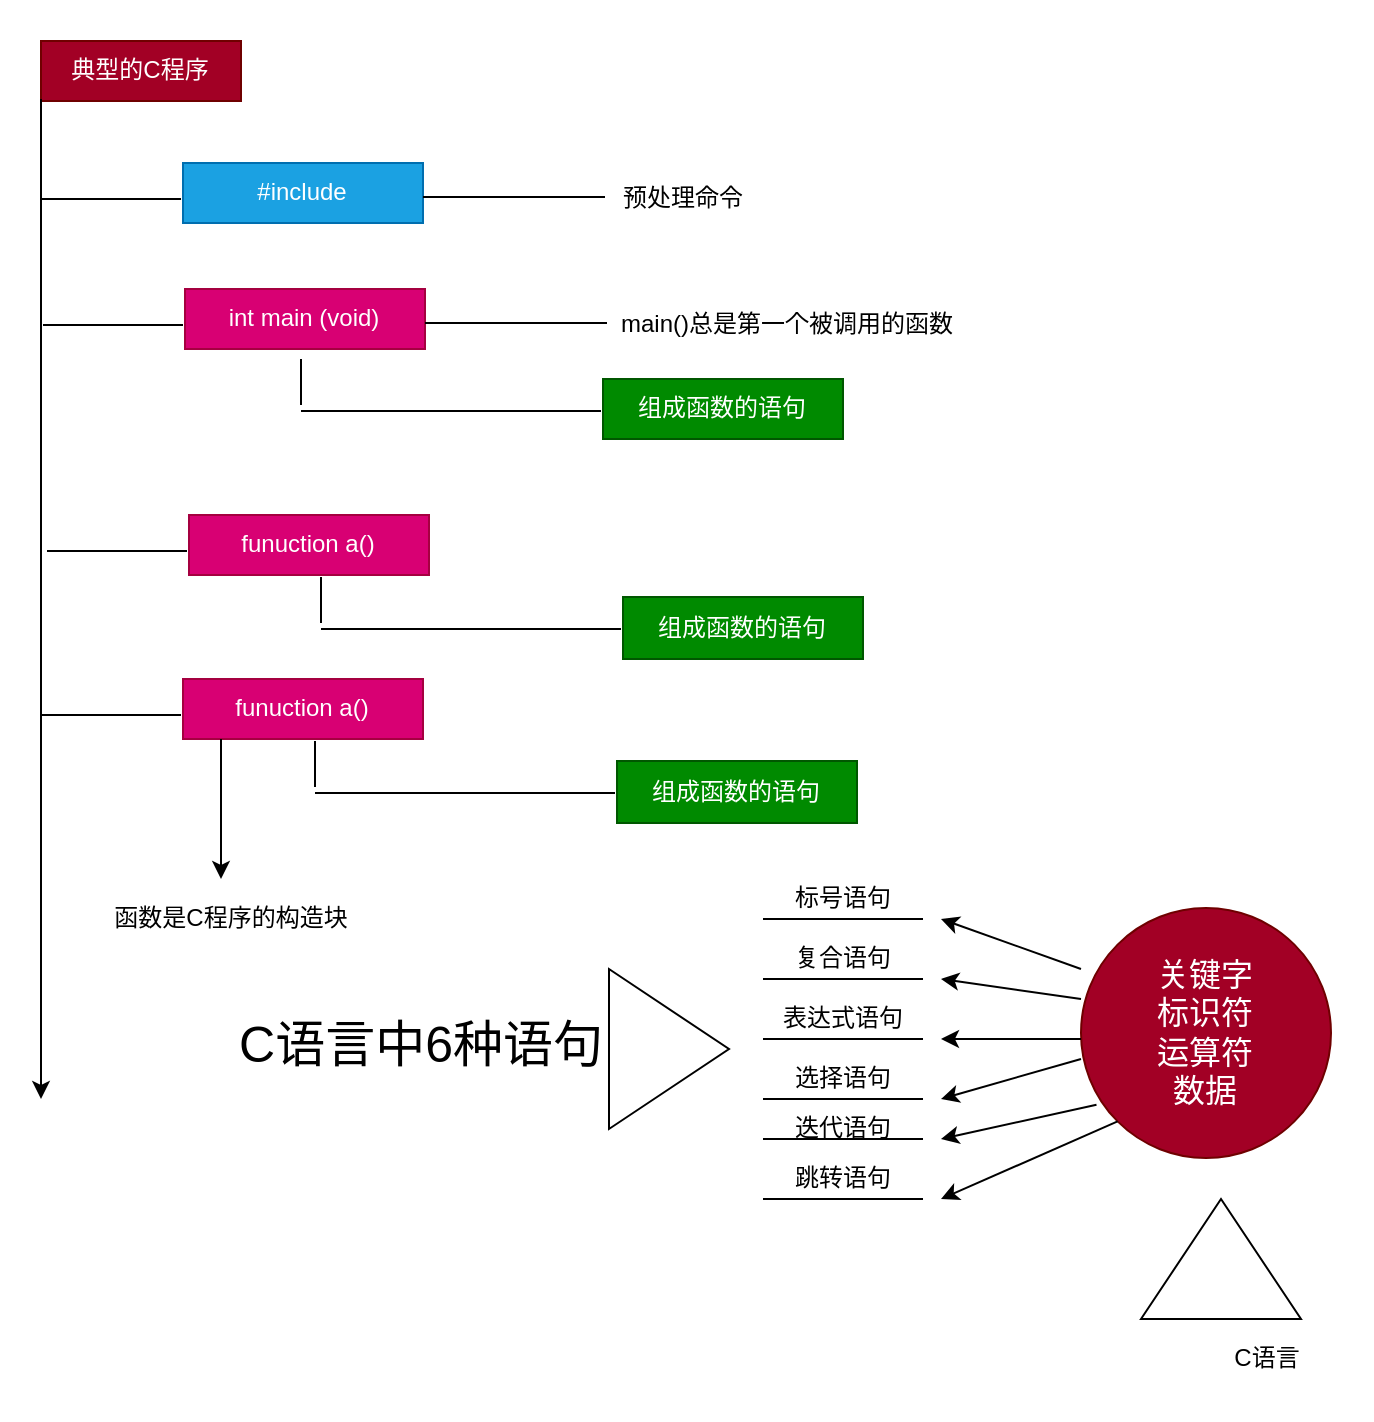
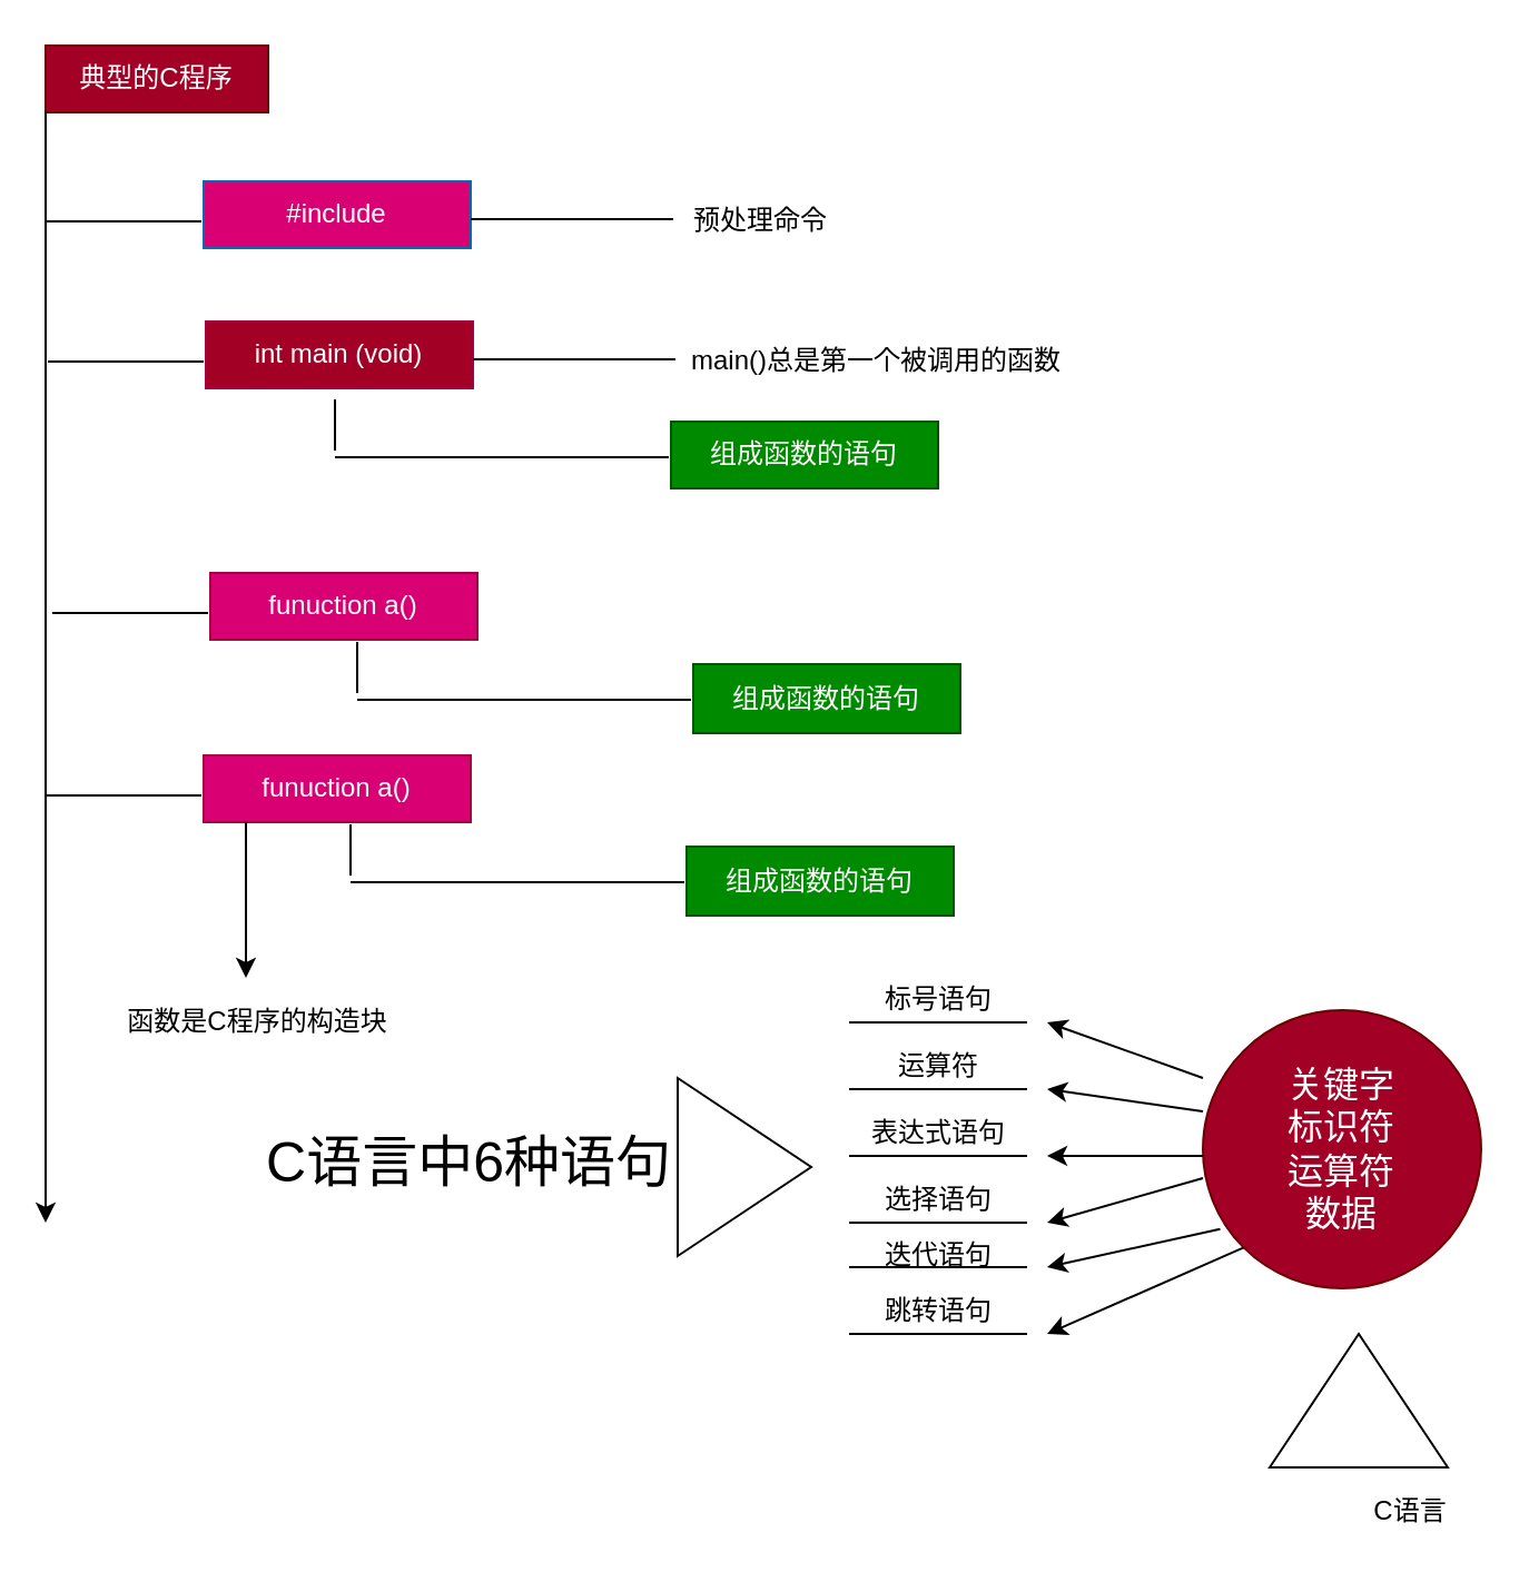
  <mxCell id="0" />
  <mxCell id="1" parent="0" />
  <mxCell id="2" value="典型的C程序" style="rounded=0;whiteSpace=wrap;html=1;fillColor=#a20025;strokeColor=#6F0000;fontColor=#ffffff;" parent="1" vertex="1"><mxGeometry x="20" y="20" width="100" height="30" as="geometry" /></mxCell>
  <mxCell id="3" value="" style="endArrow=classic;html=1;exitX=0;exitY=0.5;exitDx=0;exitDy=0;" parent="1" edge="1"><mxGeometry width="50" height="50" relative="1" as="geometry"><mxPoint x="20" y="49" as="sourcePoint" /><mxPoint x="20" y="549" as="targetPoint" /></mxGeometry></mxCell>
- <mxCell id="4" value="#include" style="rounded=0;whiteSpace=wrap;html=1;fillColor=#1ba1e2;strokeColor=#006EAF;fontColor=#ffffff;" parent="1" vertex="1"><mxGeometry x="91" y="81" width="120" height="30" as="geometry" /></mxCell>
+ <mxCell id="4" value="#include" style="rounded=0;whiteSpace=wrap;html=1;fillColor=#d80073;strokeColor=#006EAF;fontColor=#ffffff;" parent="1" vertex="1"><mxGeometry x="91" y="81" width="120" height="30" as="geometry" /></mxCell>
  <mxCell id="5" value="" style="endArrow=none;html=1;exitX=1;exitY=0.5;exitDx=0;exitDy=0;" parent="1" edge="1"><mxGeometry width="50" height="50" relative="1" as="geometry"><mxPoint x="211" y="98" as="sourcePoint" /><mxPoint x="302" y="98" as="targetPoint" /></mxGeometry></mxCell>
  <mxCell id="6" value="预处理命令" style="text;html=1;align=center;verticalAlign=middle;resizable=0;points=[];autosize=1;strokeColor=none;" parent="1" vertex="1"><mxGeometry x="301" y="89" width="80" height="20" as="geometry" /></mxCell>
  <mxCell id="7" value="" style="endArrow=none;html=1;" parent="1" edge="1"><mxGeometry width="50" height="50" relative="1" as="geometry"><mxPoint x="20" y="99" as="sourcePoint" /><mxPoint x="90" y="99" as="targetPoint" /></mxGeometry></mxCell>
- <mxCell id="8" value="int main (void)" style="rounded=0;whiteSpace=wrap;html=1;fillColor=#d80073;strokeColor=#A50040;fontColor=#ffffff;" parent="1" vertex="1"><mxGeometry x="92" y="144" width="120" height="30" as="geometry" /></mxCell>
+ <mxCell id="8" value="int main (void)" style="rounded=0;whiteSpace=wrap;html=1;fillColor=#a20025;strokeColor=#A50040;fontColor=#ffffff;" parent="1" vertex="1"><mxGeometry x="92" y="144" width="120" height="30" as="geometry" /></mxCell>
  <mxCell id="9" value="" style="endArrow=none;html=1;exitX=1;exitY=0.5;exitDx=0;exitDy=0;" parent="1" edge="1"><mxGeometry width="50" height="50" relative="1" as="geometry"><mxPoint x="212" y="161" as="sourcePoint" /><mxPoint x="303" y="161" as="targetPoint" /></mxGeometry></mxCell>
  <mxCell id="10" value="main()总是第一个被调用的函数" style="text;html=1;align=center;verticalAlign=middle;resizable=0;points=[];autosize=1;strokeColor=none;" parent="1" vertex="1"><mxGeometry x="303" y="152" width="180" height="20" as="geometry" /></mxCell>
  <mxCell id="11" value="" style="endArrow=none;html=1;" parent="1" edge="1"><mxGeometry width="50" height="50" relative="1" as="geometry"><mxPoint x="21" y="162" as="sourcePoint" /><mxPoint x="91" y="162" as="targetPoint" /></mxGeometry></mxCell>
  <mxCell id="12" value="funuction a()" style="rounded=0;whiteSpace=wrap;html=1;fillColor=#d80073;strokeColor=#A50040;fontColor=#ffffff;" parent="1" vertex="1"><mxGeometry x="94" y="257" width="120" height="30" as="geometry" /></mxCell>
  <mxCell id="13" value="" style="endArrow=none;html=1;" parent="1" edge="1"><mxGeometry width="50" height="50" relative="1" as="geometry"><mxPoint x="23" y="275" as="sourcePoint" /><mxPoint x="93" y="275" as="targetPoint" /></mxGeometry></mxCell>
  <mxCell id="14" value="组成函数的语句" style="rounded=0;whiteSpace=wrap;html=1;fillColor=#008a00;strokeColor=#005700;fontColor=#ffffff;" parent="1" vertex="1"><mxGeometry x="301" y="189" width="120" height="30" as="geometry" /></mxCell>
  <mxCell id="15" value="" style="endArrow=none;html=1;" parent="1" edge="1"><mxGeometry width="50" height="50" relative="1" as="geometry"><mxPoint x="150" y="205" as="sourcePoint" /><mxPoint x="300" y="205" as="targetPoint" /></mxGeometry></mxCell>
  <mxCell id="16" value="" style="endArrow=none;html=1;" parent="1" edge="1"><mxGeometry width="50" height="50" relative="1" as="geometry"><mxPoint x="150" y="202" as="sourcePoint" /><mxPoint x="150" y="179" as="targetPoint" /></mxGeometry></mxCell>
  <mxCell id="17" value="组成函数的语句" style="rounded=0;whiteSpace=wrap;html=1;fillColor=#008a00;strokeColor=#005700;fontColor=#ffffff;" parent="1" vertex="1"><mxGeometry x="311" y="298" width="120" height="31" as="geometry" /></mxCell>
  <mxCell id="18" value="" style="endArrow=none;html=1;" parent="1" edge="1"><mxGeometry width="50" height="50" relative="1" as="geometry"><mxPoint x="160" y="314" as="sourcePoint" /><mxPoint x="310" y="314" as="targetPoint" /></mxGeometry></mxCell>
  <mxCell id="19" value="" style="endArrow=none;html=1;" parent="1" edge="1"><mxGeometry width="50" height="50" relative="1" as="geometry"><mxPoint x="160" y="311" as="sourcePoint" /><mxPoint x="160" y="288" as="targetPoint" /></mxGeometry></mxCell>
  <mxCell id="20" value="funuction a()" style="rounded=0;whiteSpace=wrap;html=1;fillColor=#d80073;strokeColor=#A50040;fontColor=#ffffff;" parent="1" vertex="1"><mxGeometry x="91" y="339" width="120" height="30" as="geometry" /></mxCell>
  <mxCell id="21" value="" style="endArrow=none;html=1;" parent="1" edge="1"><mxGeometry width="50" height="50" relative="1" as="geometry"><mxPoint x="20" y="357" as="sourcePoint" /><mxPoint x="90" y="357" as="targetPoint" /></mxGeometry></mxCell>
  <mxCell id="22" value="组成函数的语句" style="rounded=0;whiteSpace=wrap;html=1;fillColor=#008a00;strokeColor=#005700;fontColor=#ffffff;" parent="1" vertex="1"><mxGeometry x="308" y="380" width="120" height="31" as="geometry" /></mxCell>
  <mxCell id="23" value="" style="endArrow=none;html=1;" parent="1" edge="1"><mxGeometry width="50" height="50" relative="1" as="geometry"><mxPoint x="157" y="396" as="sourcePoint" /><mxPoint x="307" y="396" as="targetPoint" /></mxGeometry></mxCell>
  <mxCell id="24" value="" style="endArrow=none;html=1;" parent="1" edge="1"><mxGeometry width="50" height="50" relative="1" as="geometry"><mxPoint x="157" y="393" as="sourcePoint" /><mxPoint x="157" y="370" as="targetPoint" /></mxGeometry></mxCell>
  <mxCell id="25" value="函数是C程序的构造块" style="text;html=1;align=center;verticalAlign=middle;resizable=0;points=[];autosize=1;strokeColor=none;" parent="1" vertex="1"><mxGeometry x="50" y="449" width="130" height="20" as="geometry" /></mxCell>
  <mxCell id="26" value="" style="endArrow=classic;html=1;" parent="1" edge="1"><mxGeometry width="50" height="50" relative="1" as="geometry"><mxPoint x="110" y="369" as="sourcePoint" /><mxPoint x="110" y="439" as="targetPoint" /><Array as="points" /></mxGeometry></mxCell>
  <mxCell id="27" value="" style="endArrow=none;html=1;" parent="1" edge="1"><mxGeometry width="50" height="50" relative="1" as="geometry"><mxPoint x="381" y="459" as="sourcePoint" /><mxPoint x="461" y="459" as="targetPoint" /></mxGeometry></mxCell>
  <mxCell id="28" value="标号语句" style="text;html=1;align=center;verticalAlign=middle;resizable=0;points=[];autosize=1;strokeColor=none;" parent="1" vertex="1"><mxGeometry x="391" y="439" width="60" height="20" as="geometry" /></mxCell>
  <mxCell id="29" value="" style="endArrow=none;html=1;" parent="1" edge="1"><mxGeometry width="50" height="50" relative="1" as="geometry"><mxPoint x="381" y="489" as="sourcePoint" /><mxPoint x="461" y="489" as="targetPoint" /></mxGeometry></mxCell>
- <mxCell id="30" value="复合语句" style="text;html=1;align=center;verticalAlign=middle;resizable=0;points=[];autosize=1;strokeColor=none;" parent="1" vertex="1"><mxGeometry x="391" y="469" width="60" height="20" as="geometry" /></mxCell>
+ <mxCell id="30" value="运算符" style="text;html=1;align=center;verticalAlign=middle;resizable=0;points=[];autosize=1;strokeColor=none;" parent="1" vertex="1"><mxGeometry x="391" y="469" width="60" height="20" as="geometry" /></mxCell>
  <mxCell id="31" value="" style="endArrow=none;html=1;" parent="1" edge="1"><mxGeometry width="50" height="50" relative="1" as="geometry"><mxPoint x="381" y="519" as="sourcePoint" /><mxPoint x="461" y="519" as="targetPoint" /></mxGeometry></mxCell>
  <mxCell id="32" value="表达式语句" style="text;html=1;align=center;verticalAlign=middle;resizable=0;points=[];autosize=1;strokeColor=none;" parent="1" vertex="1"><mxGeometry x="381" y="499" width="80" height="20" as="geometry" /></mxCell>
  <mxCell id="33" value="" style="endArrow=none;html=1;" parent="1" edge="1"><mxGeometry width="50" height="50" relative="1" as="geometry"><mxPoint x="381" y="549" as="sourcePoint" /><mxPoint x="461" y="549" as="targetPoint" /></mxGeometry></mxCell>
  <mxCell id="34" value="选择语句" style="text;html=1;align=center;verticalAlign=middle;resizable=0;points=[];autosize=1;strokeColor=none;" parent="1" vertex="1"><mxGeometry x="391" y="529" width="60" height="20" as="geometry" /></mxCell>
  <mxCell id="35" value="" style="endArrow=none;html=1;" parent="1" edge="1"><mxGeometry width="50" height="50" relative="1" as="geometry"><mxPoint x="381" y="569" as="sourcePoint" /><mxPoint x="461" y="569" as="targetPoint" /></mxGeometry></mxCell>
  <mxCell id="36" value="迭代语句" style="text;html=1;align=center;verticalAlign=middle;resizable=0;points=[];autosize=1;strokeColor=none;" parent="1" vertex="1"><mxGeometry x="391" y="553.5" width="60" height="20" as="geometry" /></mxCell>
  <mxCell id="37" value="" style="endArrow=none;html=1;" parent="1" edge="1"><mxGeometry width="50" height="50" relative="1" as="geometry"><mxPoint x="381" y="599" as="sourcePoint" /><mxPoint x="461" y="599" as="targetPoint" /></mxGeometry></mxCell>
  <mxCell id="38" value="跳转语句" style="text;html=1;align=center;verticalAlign=middle;resizable=0;points=[];autosize=1;strokeColor=none;" parent="1" vertex="1"><mxGeometry x="391" y="579" width="60" height="20" as="geometry" /></mxCell>
  <mxCell id="39" value="" style="triangle;whiteSpace=wrap;html=1;" parent="1" vertex="1"><mxGeometry x="304" y="484" width="60" height="80" as="geometry" /></mxCell>
  <mxCell id="40" value="&lt;font style=&quot;font-size: 25px&quot;&gt;C语言中6种语句&lt;/font&gt;" style="text;html=1;align=center;verticalAlign=middle;resizable=0;points=[];autosize=1;" parent="1" vertex="1"><mxGeometry x="110" y="511" width="200" height="20" as="geometry" /></mxCell>
  <mxCell id="41" value="&lt;font style=&quot;font-size: 16px&quot;&gt;关键字&lt;br&gt;标识符&lt;br&gt;运算符&lt;br&gt;数据&lt;/font&gt;" style="ellipse;whiteSpace=wrap;html=1;aspect=fixed;fillColor=#a20025;strokeColor=#6F0000;fontColor=#ffffff;" parent="1" vertex="1"><mxGeometry x="540" y="453.5" width="125" height="125" as="geometry" /></mxCell>
  <mxCell id="42" value="" style="endArrow=classic;html=1;" parent="1" edge="1"><mxGeometry width="50" height="50" relative="1" as="geometry"><mxPoint x="540" y="484" as="sourcePoint" /><mxPoint x="470" y="459" as="targetPoint" /></mxGeometry></mxCell>
  <mxCell id="43" value="" style="endArrow=classic;html=1;" parent="1" edge="1"><mxGeometry width="50" height="50" relative="1" as="geometry"><mxPoint x="540" y="499" as="sourcePoint" /><mxPoint x="470" y="489" as="targetPoint" /></mxGeometry></mxCell>
  <mxCell id="44" value="" style="endArrow=classic;html=1;" parent="1" edge="1"><mxGeometry width="50" height="50" relative="1" as="geometry"><mxPoint x="540" y="519" as="sourcePoint" /><mxPoint x="470" y="519" as="targetPoint" /></mxGeometry></mxCell>
  <mxCell id="45" value="" style="endArrow=classic;html=1;" parent="1" edge="1"><mxGeometry width="50" height="50" relative="1" as="geometry"><mxPoint x="540" y="529" as="sourcePoint" /><mxPoint x="470" y="549" as="targetPoint" /></mxGeometry></mxCell>
  <mxCell id="46" value="" style="endArrow=classic;html=1;exitX=0.062;exitY=0.787;exitDx=0;exitDy=0;exitPerimeter=0;" parent="1" source="41" edge="1"><mxGeometry width="50" height="50" relative="1" as="geometry"><mxPoint x="540" y="549" as="sourcePoint" /><mxPoint x="470" y="569" as="targetPoint" /></mxGeometry></mxCell>
  <mxCell id="47" value="" style="endArrow=classic;html=1;exitX=0;exitY=1;exitDx=0;exitDy=0;" parent="1" source="41" edge="1"><mxGeometry width="50" height="50" relative="1" as="geometry"><mxPoint x="557.75" y="554.875" as="sourcePoint" /><mxPoint x="470" y="599" as="targetPoint" /></mxGeometry></mxCell>
  <mxCell id="48" value="" style="triangle;whiteSpace=wrap;html=1;direction=north;" parent="1" vertex="1"><mxGeometry x="570" y="599" width="80" height="60" as="geometry" /></mxCell>
  <mxCell id="49" value="C语言" style="text;html=1;align=center;verticalAlign=middle;resizable=0;points=[];autosize=1;strokeColor=none;" parent="1" vertex="1"><mxGeometry x="608" y="669" width="50" height="20" as="geometry" /></mxCell>
